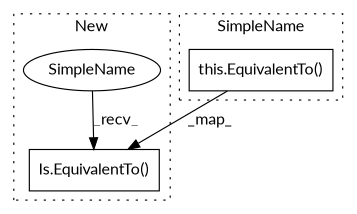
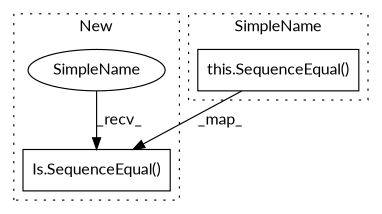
  digraph {
    fontname=Lato
    node [a=32 fontname=Lato shape=box]
    edge [fontname=Lato]
-   n1 [l="32,1" label="Is.EquivalentTo()" s="10322,10400"]
+   n1 [l="32,1" label="Is.SequenceEqual()" s="10322,10400"]
    n2 [a=42 l=2 label=SimpleName s=10319 shape=ellipse]
-   n3 [l="33,1" label="this.EquivalentTo()" s="10397,10476"]
+   n3 [l="33,1" label="this.SequenceEqual()" s="10397,10476"]
    subgraph cluster_1 {
      label=New
      style=dotted
      n1
      n2
    }
    subgraph cluster_2 {
      label=SimpleName
      style=dotted
      n3
    }
    n2 -> n1 [label=_recv_]
    n3 -> n1 [label=_map_]
  }
